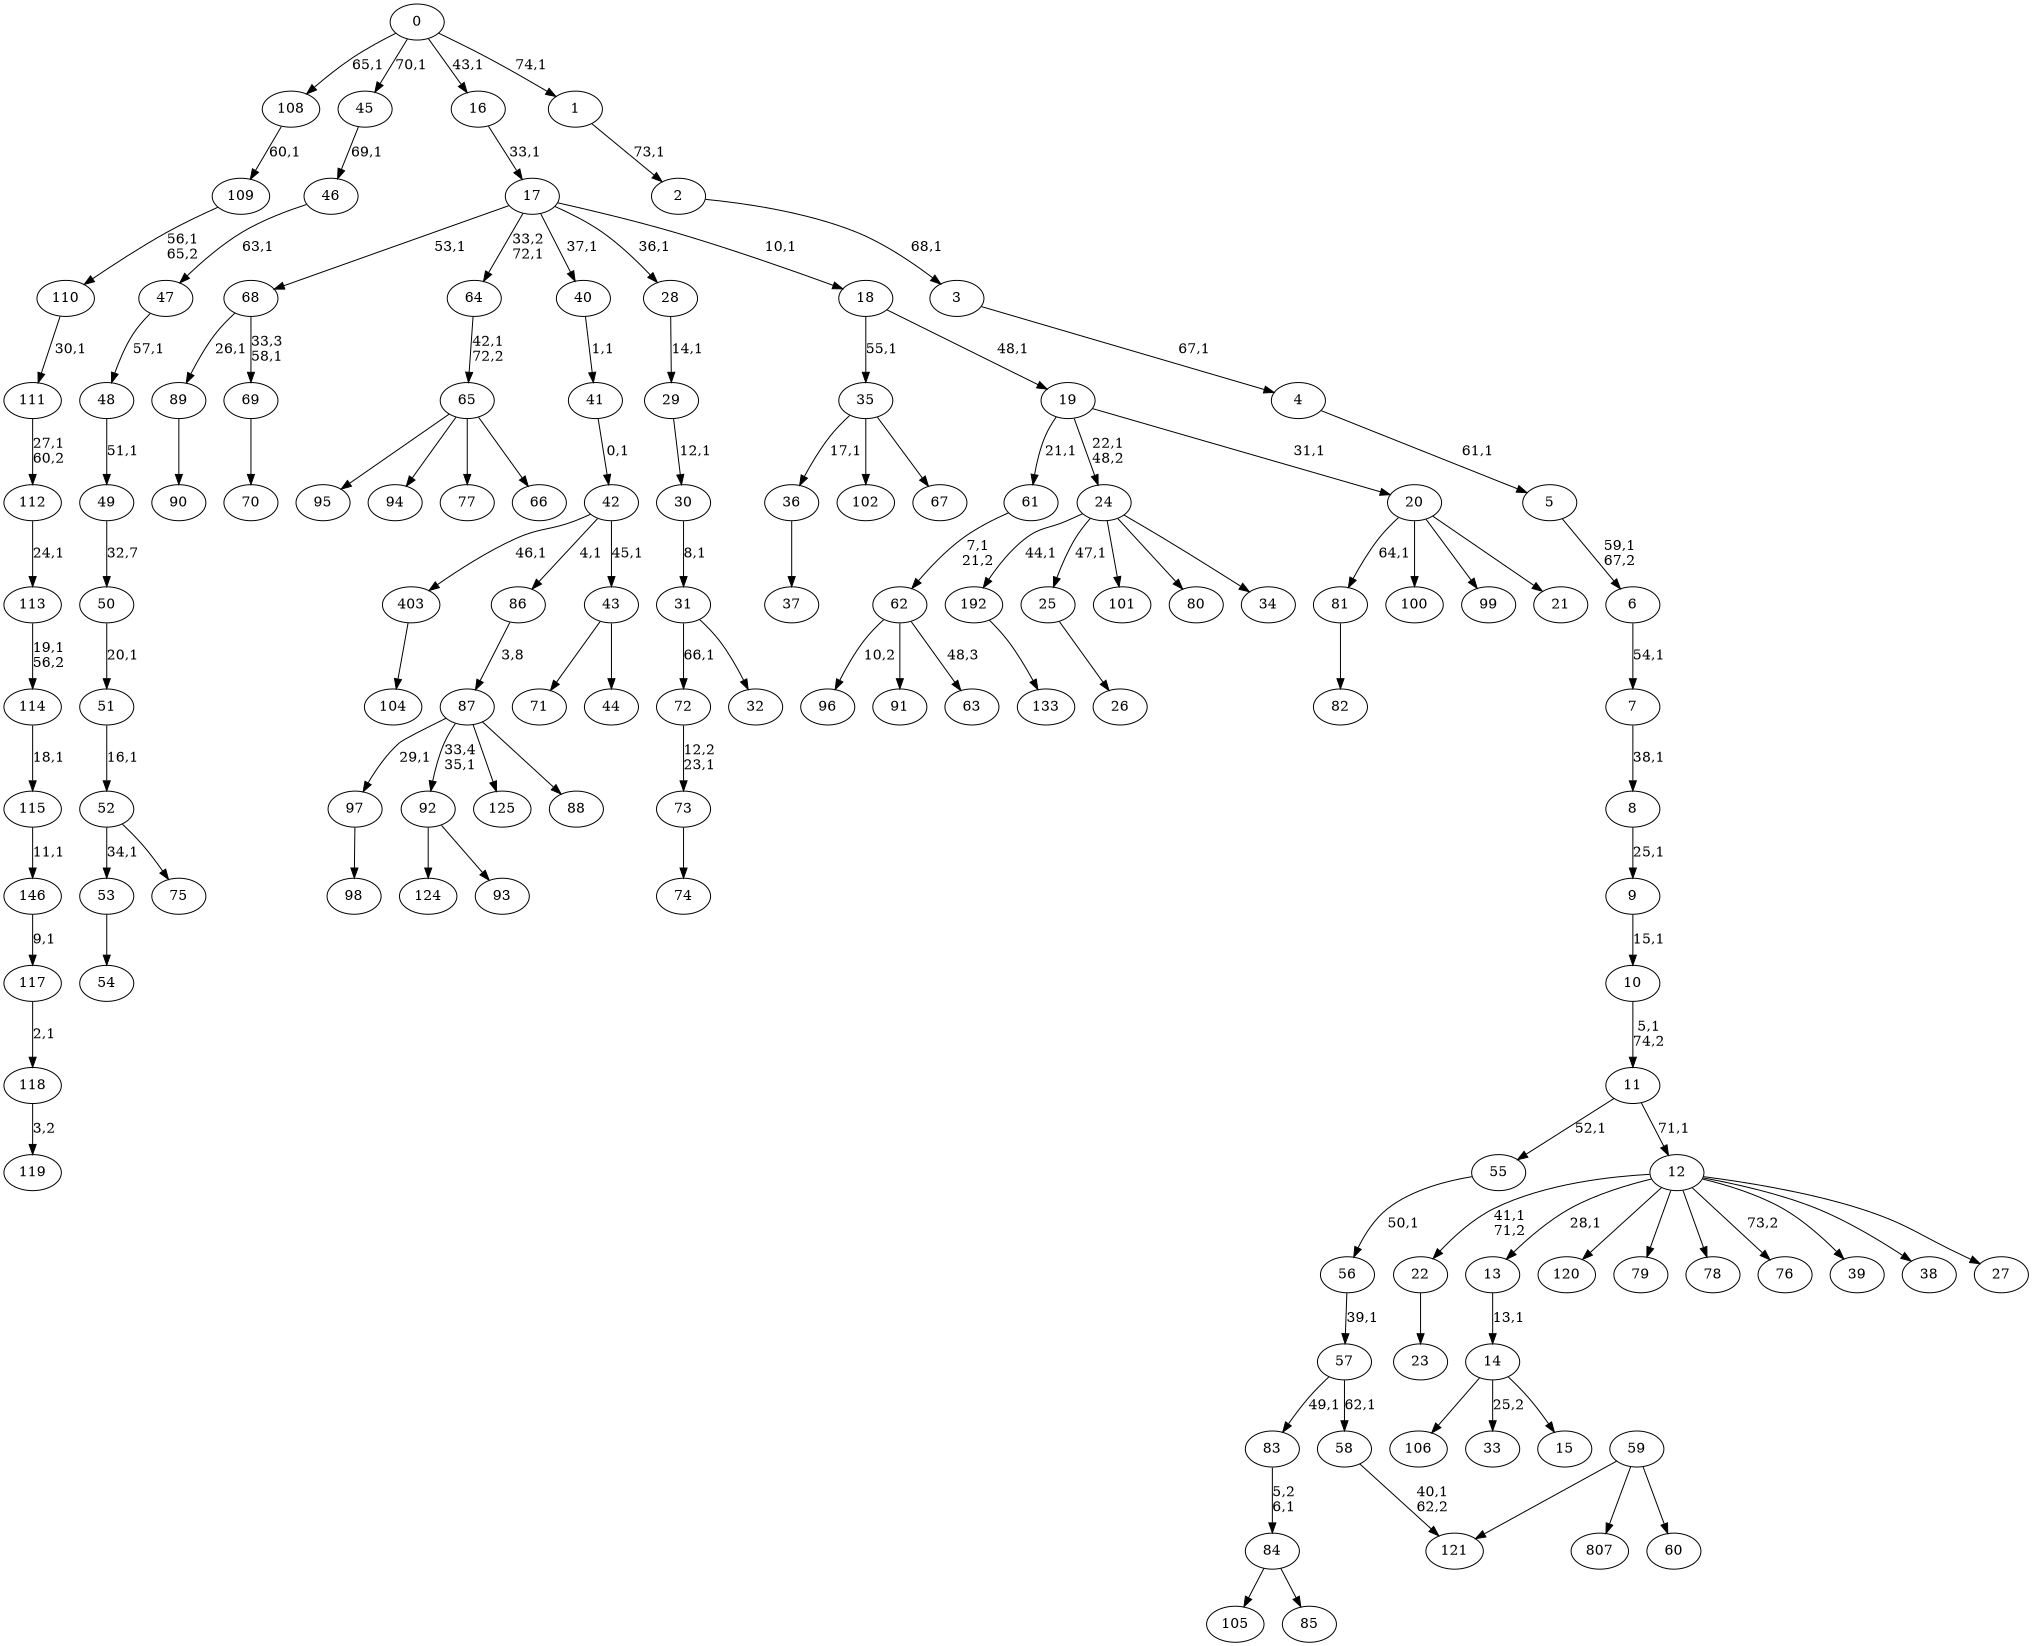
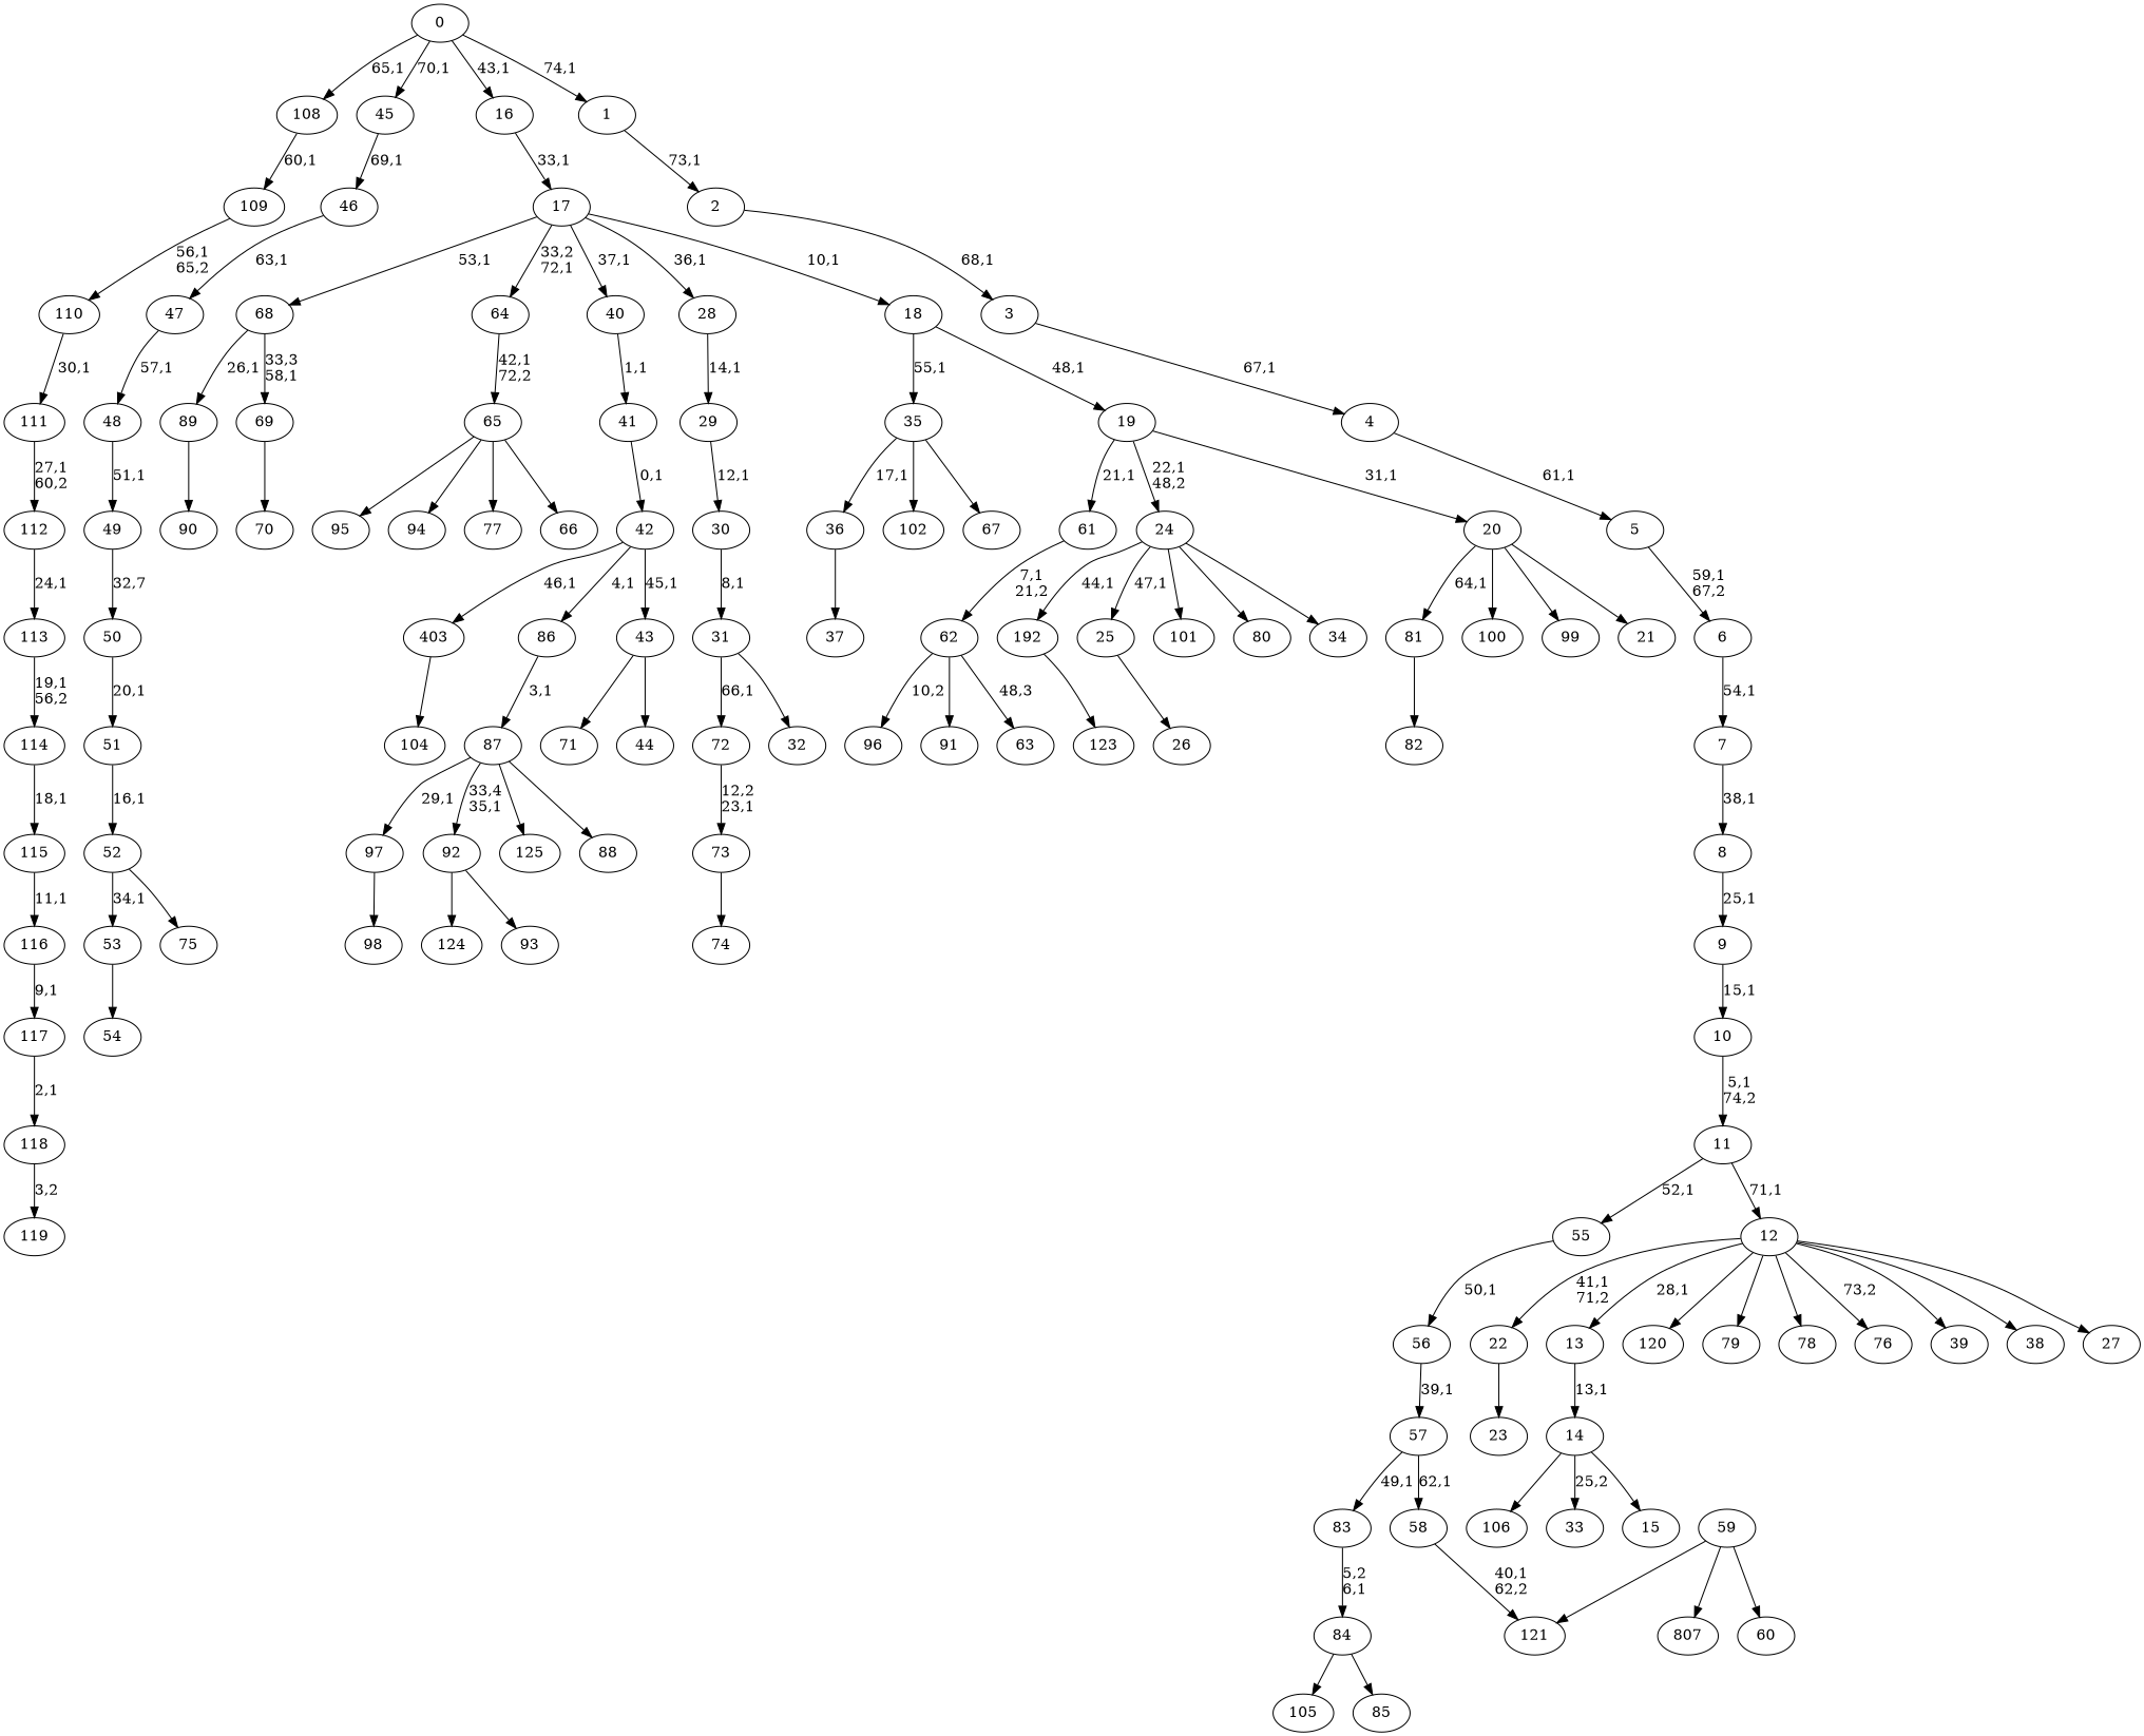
  digraph {
    n1 [label=192]
-   123 [label=133]
+   123
    118
    119
    117
-   116 [label=146]
+   116
    115
    114
    113
    112
    111
    110
    109
    108
    n15 [label=403]
    104
    97
    98
    92
    124
    93
    89
    90
    87
    125
    88
    86
    84
    105
    85
    83
    81
    82
    73
    74
    72
    69
    70
    68
    65
    95
    94
    77
    66
    64
    62
    96
    91
    63
    61
    59
    121
    n53 [label=807]
    60
    58
    57
    56
    55
    53
    54
    52
    75
    51
    50
    49
    48
    47
    46
    45
    43
    71
    44
    42
    41
    40
    36
    37
    35
    102
    67
    31
    32
    30
    29
    28
    25
    26
    24
    101
    80
    34
    22
    23
    20
    100
    99
    21
    19
    18
    17
    16
    14
    106
    33
    15
    13
    12
    120
    79
    78
    76
    39
    38
    27
    11
    10
    9
    8
    7
    6
    5
    4
    3
    2
    1
    0
    n1 -> 123
    118 -> 119 [label="3,2"]
    117 -> 118 [label="2,1"]
    116 -> 117 [label="9,1"]
    115 -> 116 [label="11,1"]
    114 -> 115 [label="18,1"]
    113 -> 114 [label="19,1\n56,2"]
    112 -> 113 [label="24,1"]
    111 -> 112 [label="27,1\n60,2"]
    110 -> 111 [label="30,1"]
    109 -> 110 [label="56,1\n65,2"]
    108 -> 109 [label="60,1"]
    n15 -> 104
    97 -> 98
    92 -> 124
    92 -> 93
    89 -> 90
    87 -> 97 [label="29,1"]
    87 -> 92 [label="33,4\n35,1"]
    87 -> 125
    87 -> 88
-   86 -> 87 [label="3,8"]
+   86 -> 87 [label="3,1"]
    84 -> 105
    84 -> 85
    83 -> 84 [label="5,2\n6,1"]
    81 -> 82
    73 -> 74
    72 -> 73 [label="12,2\n23,1"]
    69 -> 70
    68 -> 89 [label="26,1"]
    68 -> 69 [label="33,3\n58,1"]
    65 -> 95
    65 -> 94
    65 -> 77
    65 -> 66
    64 -> 65 [label="42,1\n72,2"]
    62 -> 96 [label="10,2"]
    62 -> 91
    62 -> 63 [label="48,3"]
    61 -> 62 [label="7,1\n21,2"]
    59 -> 121
    59 -> n53
    59 -> 60
    58 -> 121 [label="40,1\n62,2"]
    57 -> 83 [label="49,1"]
    57 -> 58 [label="62,1"]
    56 -> 57 [label="39,1"]
    55 -> 56 [label="50,1"]
    53 -> 54
    52 -> 53 [label="34,1"]
    52 -> 75
    51 -> 52 [label="16,1"]
    50 -> 51 [label="20,1"]
    49 -> 50 [label="32,7"]
    48 -> 49 [label="51,1"]
    47 -> 48 [label="57,1"]
    46 -> 47 [label="63,1"]
    45 -> 46 [label="69,1"]
    43 -> 71
    43 -> 44
    42 -> n15 [label="46,1"]
    42 -> 86 [label="4,1"]
    42 -> 43 [label="45,1"]
    41 -> 42 [label="0,1"]
    40 -> 41 [label="1,1"]
    36 -> 37
    35 -> 36 [label="17,1"]
    35 -> 102
    35 -> 67
    31 -> 72 [label="66,1"]
    31 -> 32
    30 -> 31 [label="8,1"]
    29 -> 30 [label="12,1"]
    28 -> 29 [label="14,1"]
    25 -> 26
    24 -> n1 [label="44,1"]
    24 -> 25 [label="47,1"]
    24 -> 101
    24 -> 80
    24 -> 34
    22 -> 23
    20 -> 81 [label="64,1"]
    20 -> 100
    20 -> 99
    20 -> 21
    19 -> 61 [label="21,1"]
    19 -> 24 [label="22,1\n48,2"]
    19 -> 20 [label="31,1"]
    18 -> 35 [label="55,1"]
    18 -> 19 [label="48,1"]
    17 -> 68 [label="53,1"]
    17 -> 64 [label="33,2\n72,1"]
    17 -> 40 [label="37,1"]
    17 -> 28 [label="36,1"]
    17 -> 18 [label="10,1"]
    16 -> 17 [label="33,1"]
    14 -> 106
    14 -> 33 [label="25,2"]
    14 -> 15
    13 -> 14 [label="13,1"]
    12 -> 22 [label="41,1\n71,2"]
    12 -> 13 [label="28,1"]
    12 -> 120
    12 -> 79
    12 -> 78
    12 -> 76 [label="73,2"]
    12 -> 39
    12 -> 38
    12 -> 27
    11 -> 55 [label="52,1"]
    11 -> 12 [label="71,1"]
    10 -> 11 [label="5,1\n74,2"]
    9 -> 10 [label="15,1"]
    8 -> 9 [label="25,1"]
    7 -> 8 [label="38,1"]
    6 -> 7 [label="54,1"]
    5 -> 6 [label="59,1\n67,2"]
    4 -> 5 [label="61,1"]
    3 -> 4 [label="67,1"]
    2 -> 3 [label="68,1"]
    1 -> 2 [label="73,1"]
    0 -> 108 [label="65,1"]
    0 -> 45 [label="70,1"]
    0 -> 16 [label="43,1"]
    0 -> 1 [label="74,1"]
  }
